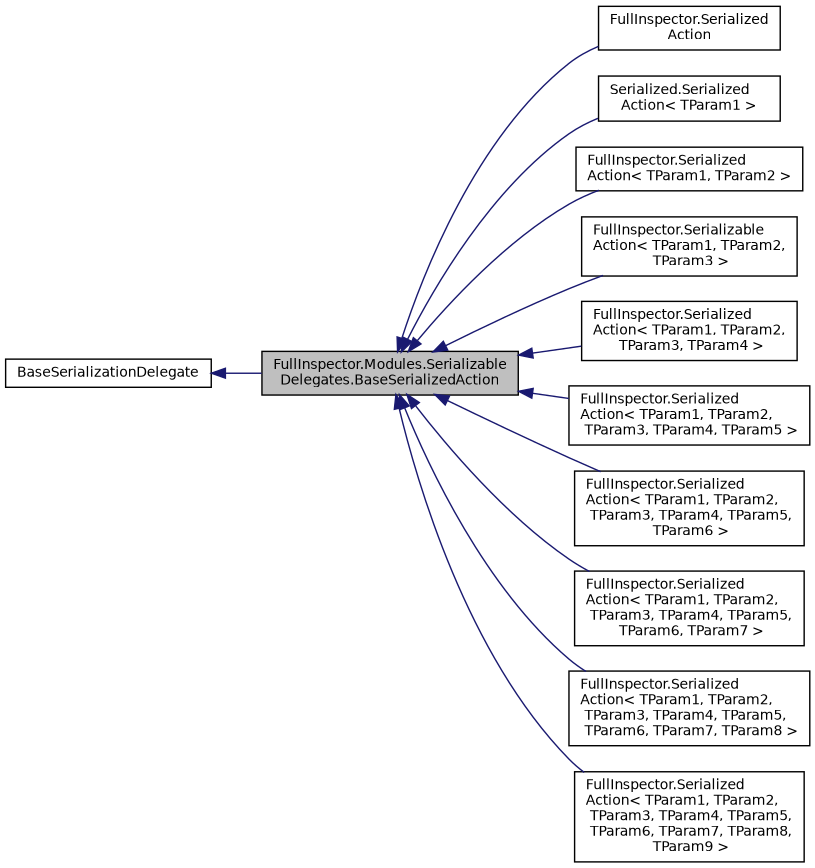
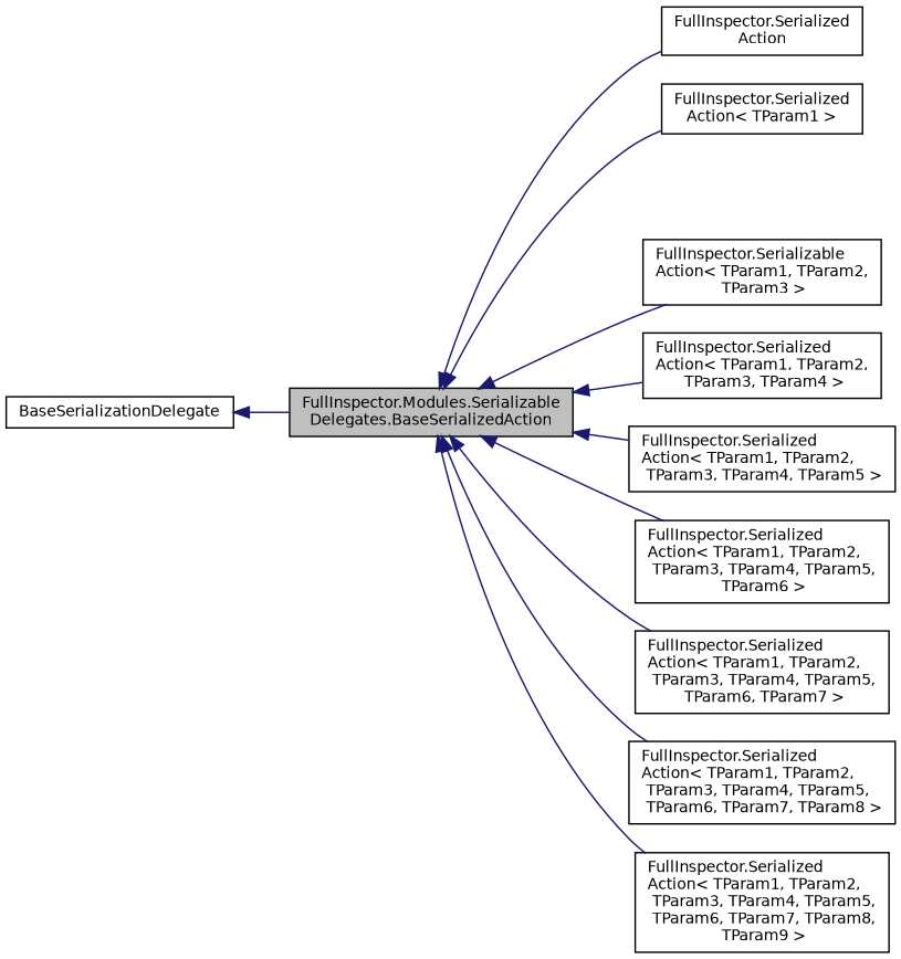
  digraph {
    rankdir=LR
    node [color=black fillcolor=white fontname=Helvetica fontsize=10 shape=record style=filled]
    edge [color=midnightblue dir=back fontname=Helvetica fontsize=10 labelfontname=Helvetica labelfontsize=10 style=solid]
    n1 [fillcolor=grey75 fontcolor=black height=0.2 label="FullInspector.Modules.Serializable\lDelegates.BaseSerializedAction" width=0.4]
    n2 [height=0.2 label="FullInspector.Serialized\lAction" width=0.4]
-   n3 [height=0.2 label="Serialized.Serialized\lAction\< TParam1 \>" width=0.4]
-   n4 [height=0.2 label="FullInspector.Serialized\lAction\< TParam1, TParam2 \>" width=0.4]
+   n3 [height=0.2 label="FullInspector.Serialized\lAction\< TParam1 \>" width=0.4]
    n5 [height=0.2 label="FullInspector.Serializable\lAction\< TParam1, TParam2,\l TParam3 \>" width=0.4]
    n6 [height=0.2 label="FullInspector.Serialized\lAction\< TParam1, TParam2,\l TParam3, TParam4 \>" width=0.4]
    n7 [height=0.2 label="FullInspector.Serialized\lAction\< TParam1, TParam2,\l TParam3, TParam4, TParam5 \>" width=0.4]
    n8 [height=0.2 label="FullInspector.Serialized\lAction\< TParam1, TParam2,\l TParam3, TParam4, TParam5,\l TParam6 \>" width=0.4]
    n9 [height=0.2 label="FullInspector.Serialized\lAction\< TParam1, TParam2,\l TParam3, TParam4, TParam5,\l TParam6, TParam7 \>" width=0.4]
    n10 [height=0.2 label="FullInspector.Serialized\lAction\< TParam1, TParam2,\l TParam3, TParam4, TParam5,\l TParam6, TParam7, TParam8 \>" width=0.4]
    n11 [height=0.2 label="FullInspector.Serialized\lAction\< TParam1, TParam2,\l TParam3, TParam4, TParam5,\l TParam6, TParam7, TParam8,\l TParam9 \>" width=0.4]
    n12 [height=0.2 label=BaseSerializationDelegate width=0.4]
    n1 -> n2
    n1 -> n3
-   n1 -> n4
    n1 -> n5
    n1 -> n6
    n1 -> n7
    n1 -> n8
    n1 -> n9
    n1 -> n10
    n1 -> n11
    n12 -> n1
  }
